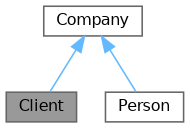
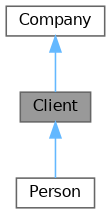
  digraph {
    node [color=gray40 fillcolor=white fontname=Helvetica fontsize=10 shape=box style=filled]
    edge [color=steelblue1 dir=back fontname=Helvetica fontsize=10 labelfontname=Helvetica labelfontsize=10 style=solid]
    n1 [fillcolor=grey60 fontcolor=black height=0.2 label=Client width=0.4]
    n2 [height=0.2 label=Person width=0.4]
    n3 [height=0.2 label=Company width=0.4]
-   n3 -> n2
+   n1 -> n2
    n3 -> n1
  }
